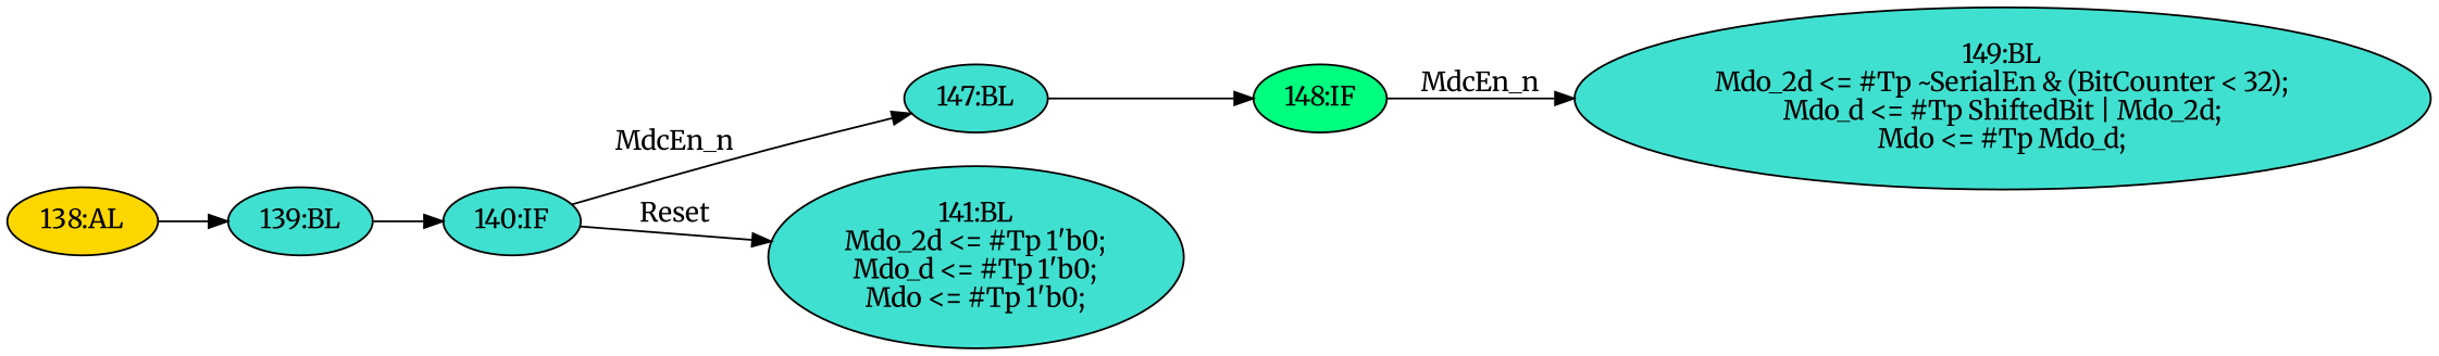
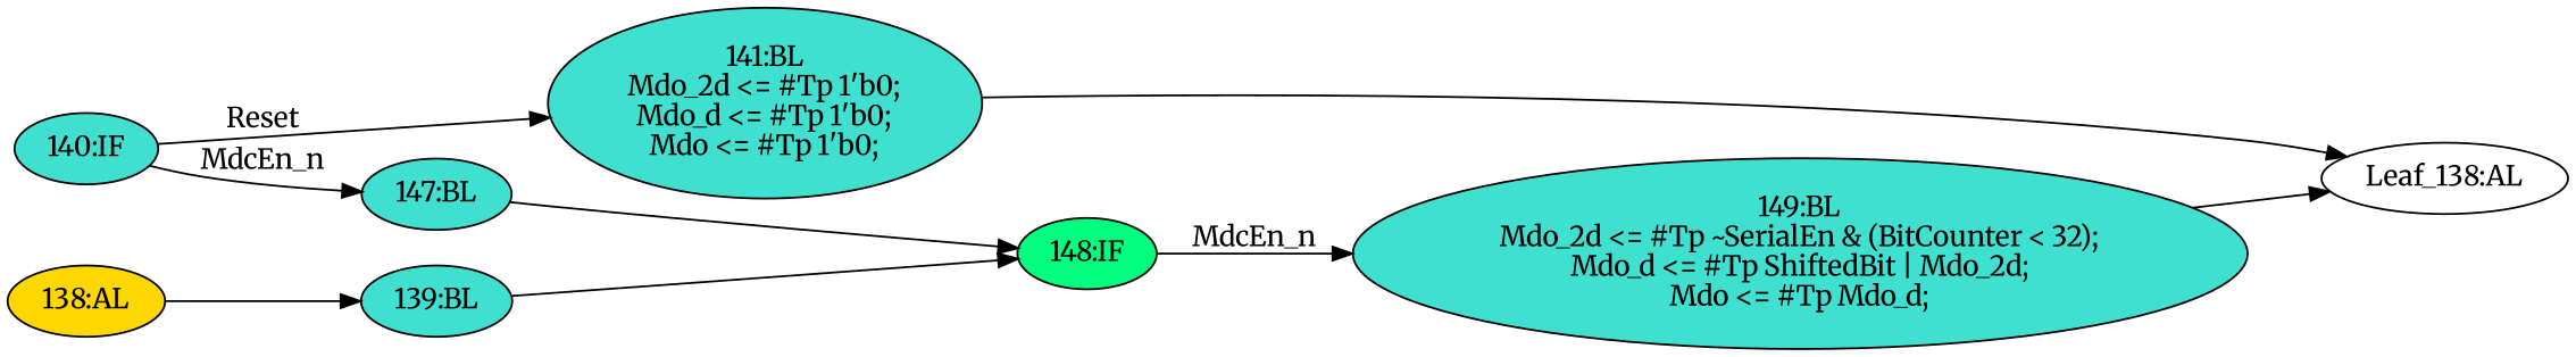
  strict digraph {
    fontname=Merriweather
    rankdir=LR
    node [fillcolor=turquoise fontname=Merriweather statements="[]" style=filled typ=Block]
    edge [cond="[]" fontname=Merriweather lineno=None]
    n1 [ast="<pyverilog.vparser.ast.IfStatement object at 0x7fcfb08915d0>" label="140:IF" typ=IfStatement]
    n2 [ast="<pyverilog.vparser.ast.Block object at 0x7fcfb08910d0>" label="147:BL"]
    n3 [ast="<pyverilog.vparser.ast.Block object at 0x7fcfb0865e50>" label="141:BL\nMdo_2d <= #Tp 1'b0;\nMdo_d <= #Tp 1'b0;\nMdo <= #Tp 1'b0;" statements="[<pyverilog.vparser.ast.NonblockingSubstitution object at 0x7fcfb0865e90>, <pyverilog.vparser.ast.NonblockingSubstitution object at 0x7fcfb0878090>, <pyverilog.vparser.ast.NonblockingSubstitution object at 0x7fcfb0878250>]"]
    n4 [ast="<pyverilog.vparser.ast.IfStatement object at 0x7fcfb0891e50>" fillcolor=springgreen label="148:IF" typ=IfStatement]
+   n5 [def_var="['Mdo_2d', 'Mdo_d', 'Mdo']" label="Leaf_138:AL" fillcolor="" statements="" style="" typ=""]
    n6 [ast="<pyverilog.vparser.ast.Block object at 0x7fcfb0891290>" label="149:BL\nMdo_2d <= #Tp ~SerialEn & (BitCounter < 32);\nMdo_d <= #Tp ShiftedBit | Mdo_2d;\nMdo <= #Tp Mdo_d;" statements="[<pyverilog.vparser.ast.NonblockingSubstitution object at 0x7fcfb0891950>, <pyverilog.vparser.ast.NonblockingSubstitution object at 0x7fcfb0865a10>, <pyverilog.vparser.ast.NonblockingSubstitution object at 0x7fcfb0865c50>]"]
    n7 [ast="<pyverilog.vparser.ast.Always object at 0x7fcfb0878450>" clk_sens=True fillcolor=gold label="138:AL" sens="['Clk', 'Reset']" typ=Always use_var="['Reset', 'Mdo_d', 'MdcEn_n', 'SerialEn', 'ShiftedBit', 'Mdo_2d', 'BitCounter']"]
    n8 [ast="<pyverilog.vparser.ast.Block object at 0x7fcfb08785d0>" label="139:BL"]
    n1 -> n2 [cond="['Reset']" label=MdcEn_n lineno=140]
    n1 -> n3 [cond="['Reset']" label=Reset lineno=140]
    n2 -> n4
+   n3 -> n5
    n4 -> n6 [cond="['MdcEn_n']" label=MdcEn_n lineno=148]
+   n6 -> n5
    n7 -> n8
-   n8 -> n1
+   n8 -> n4
  }
